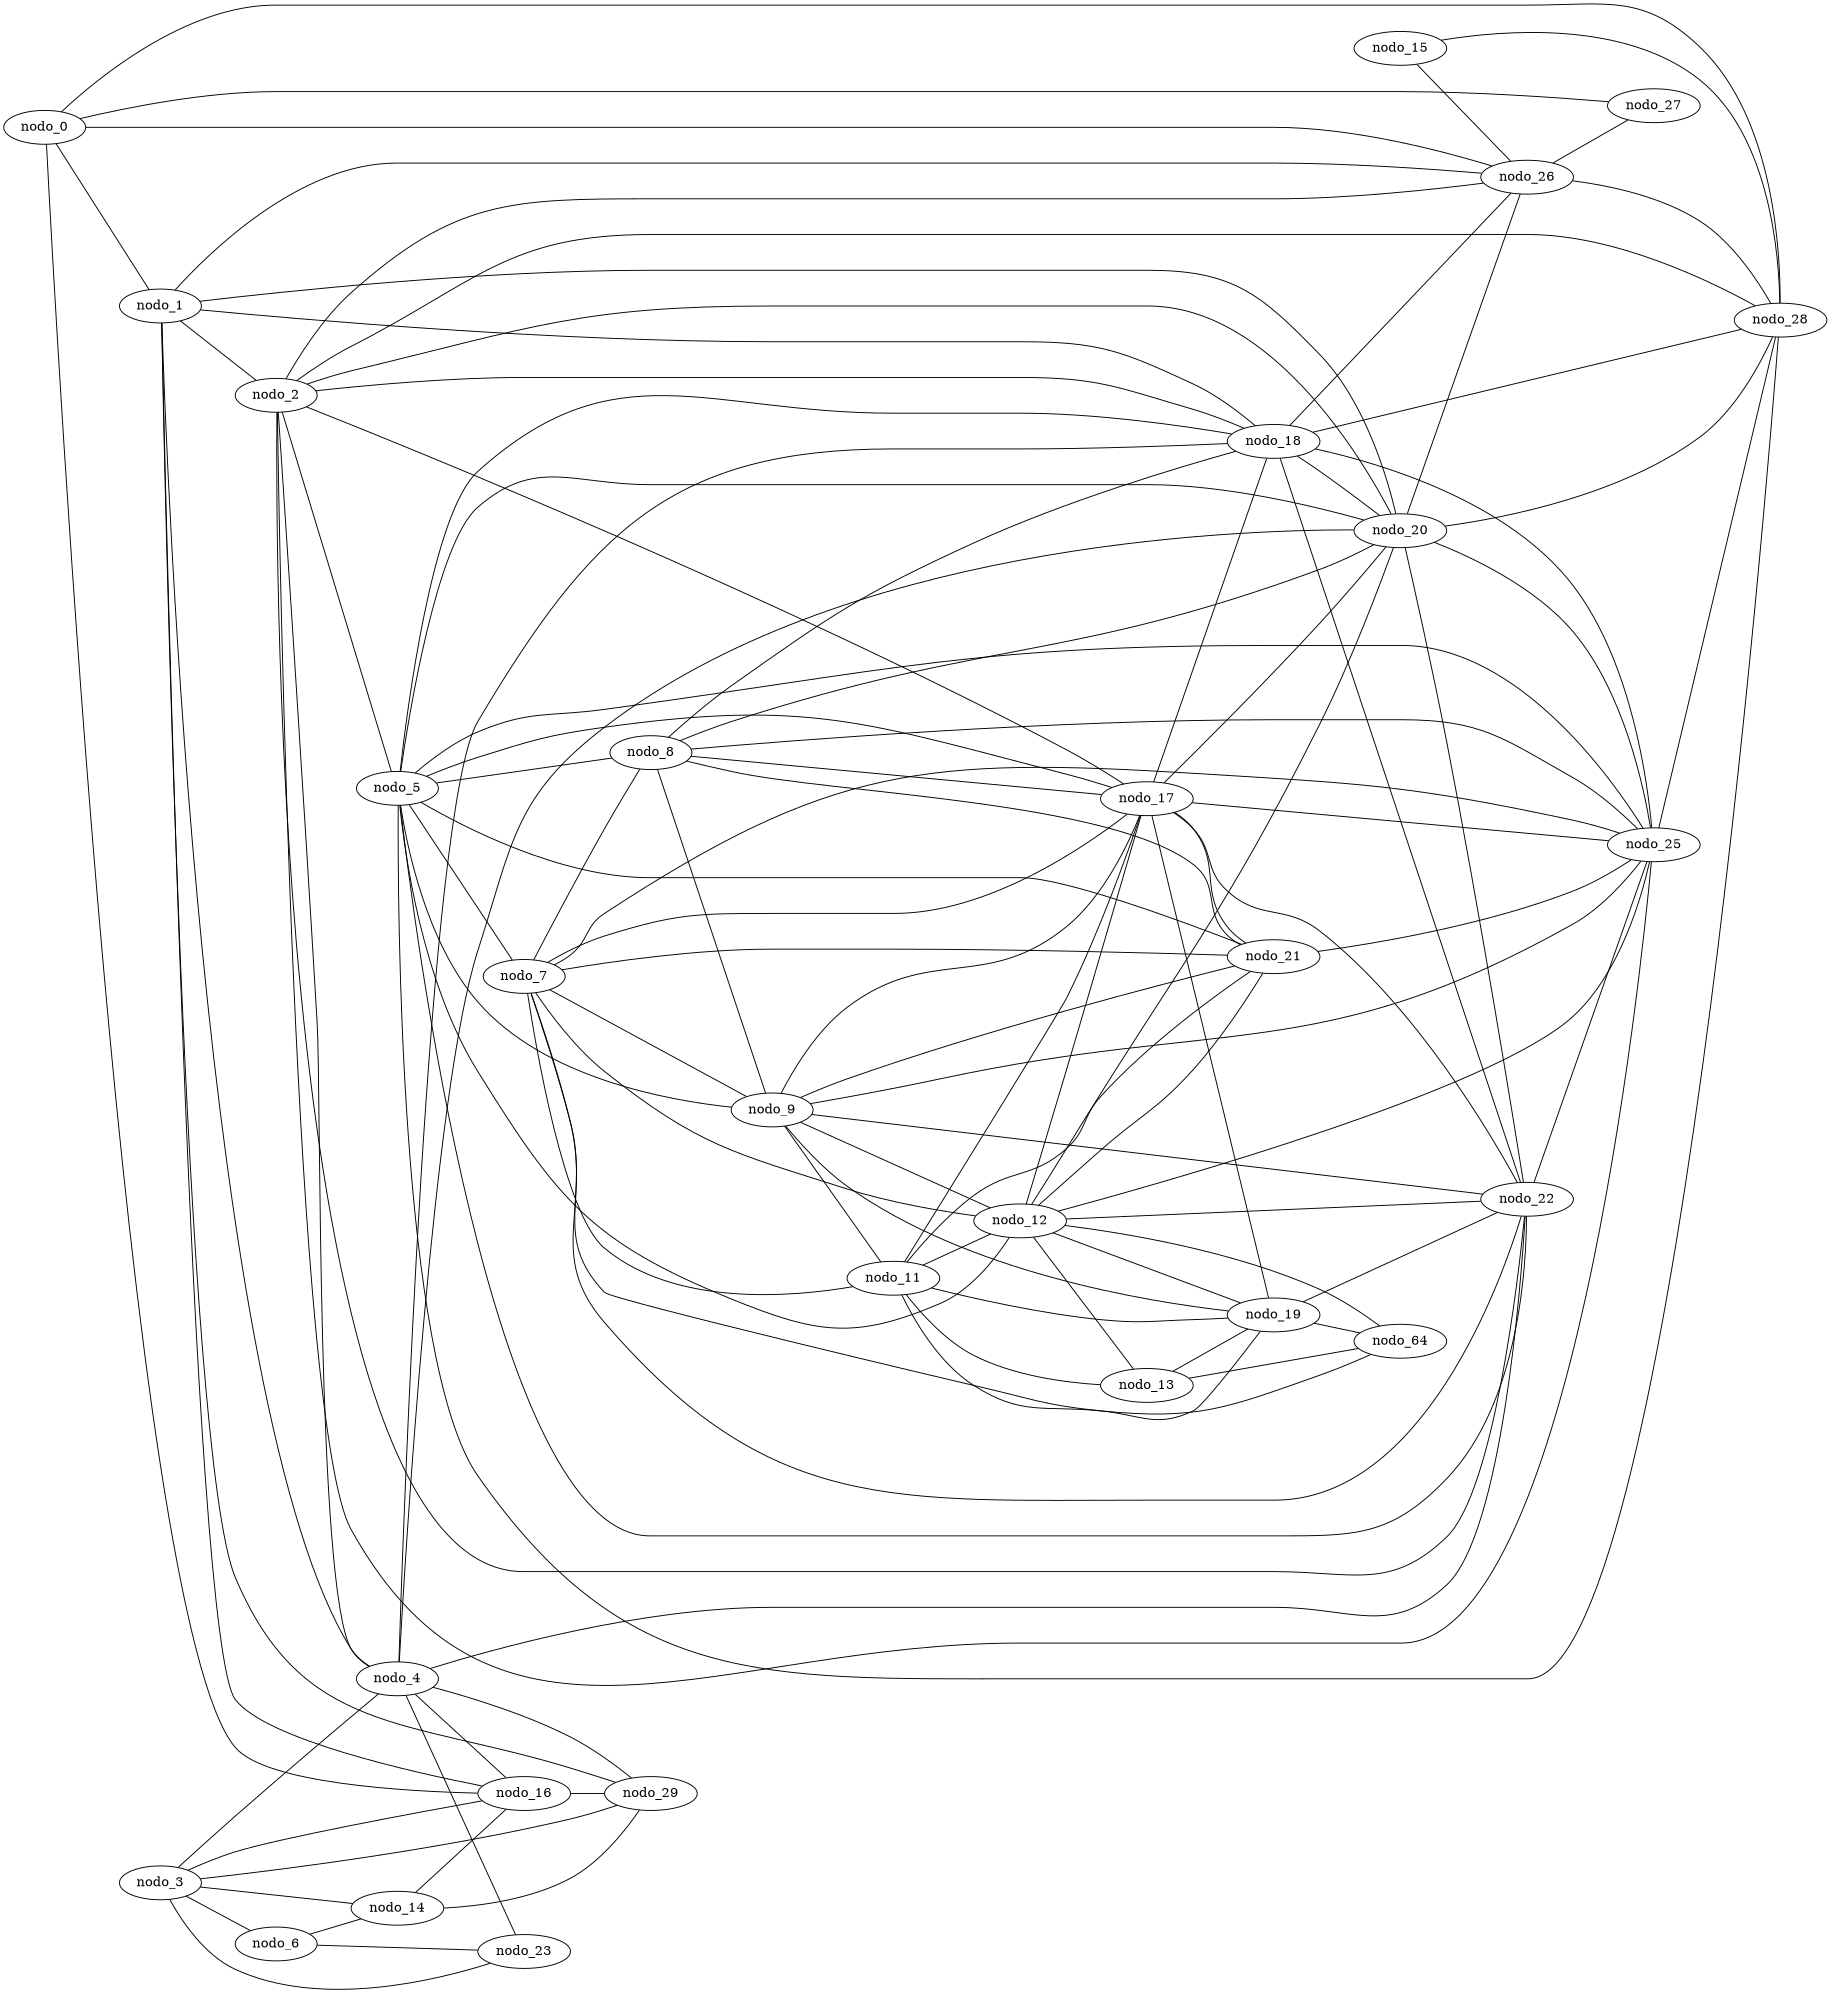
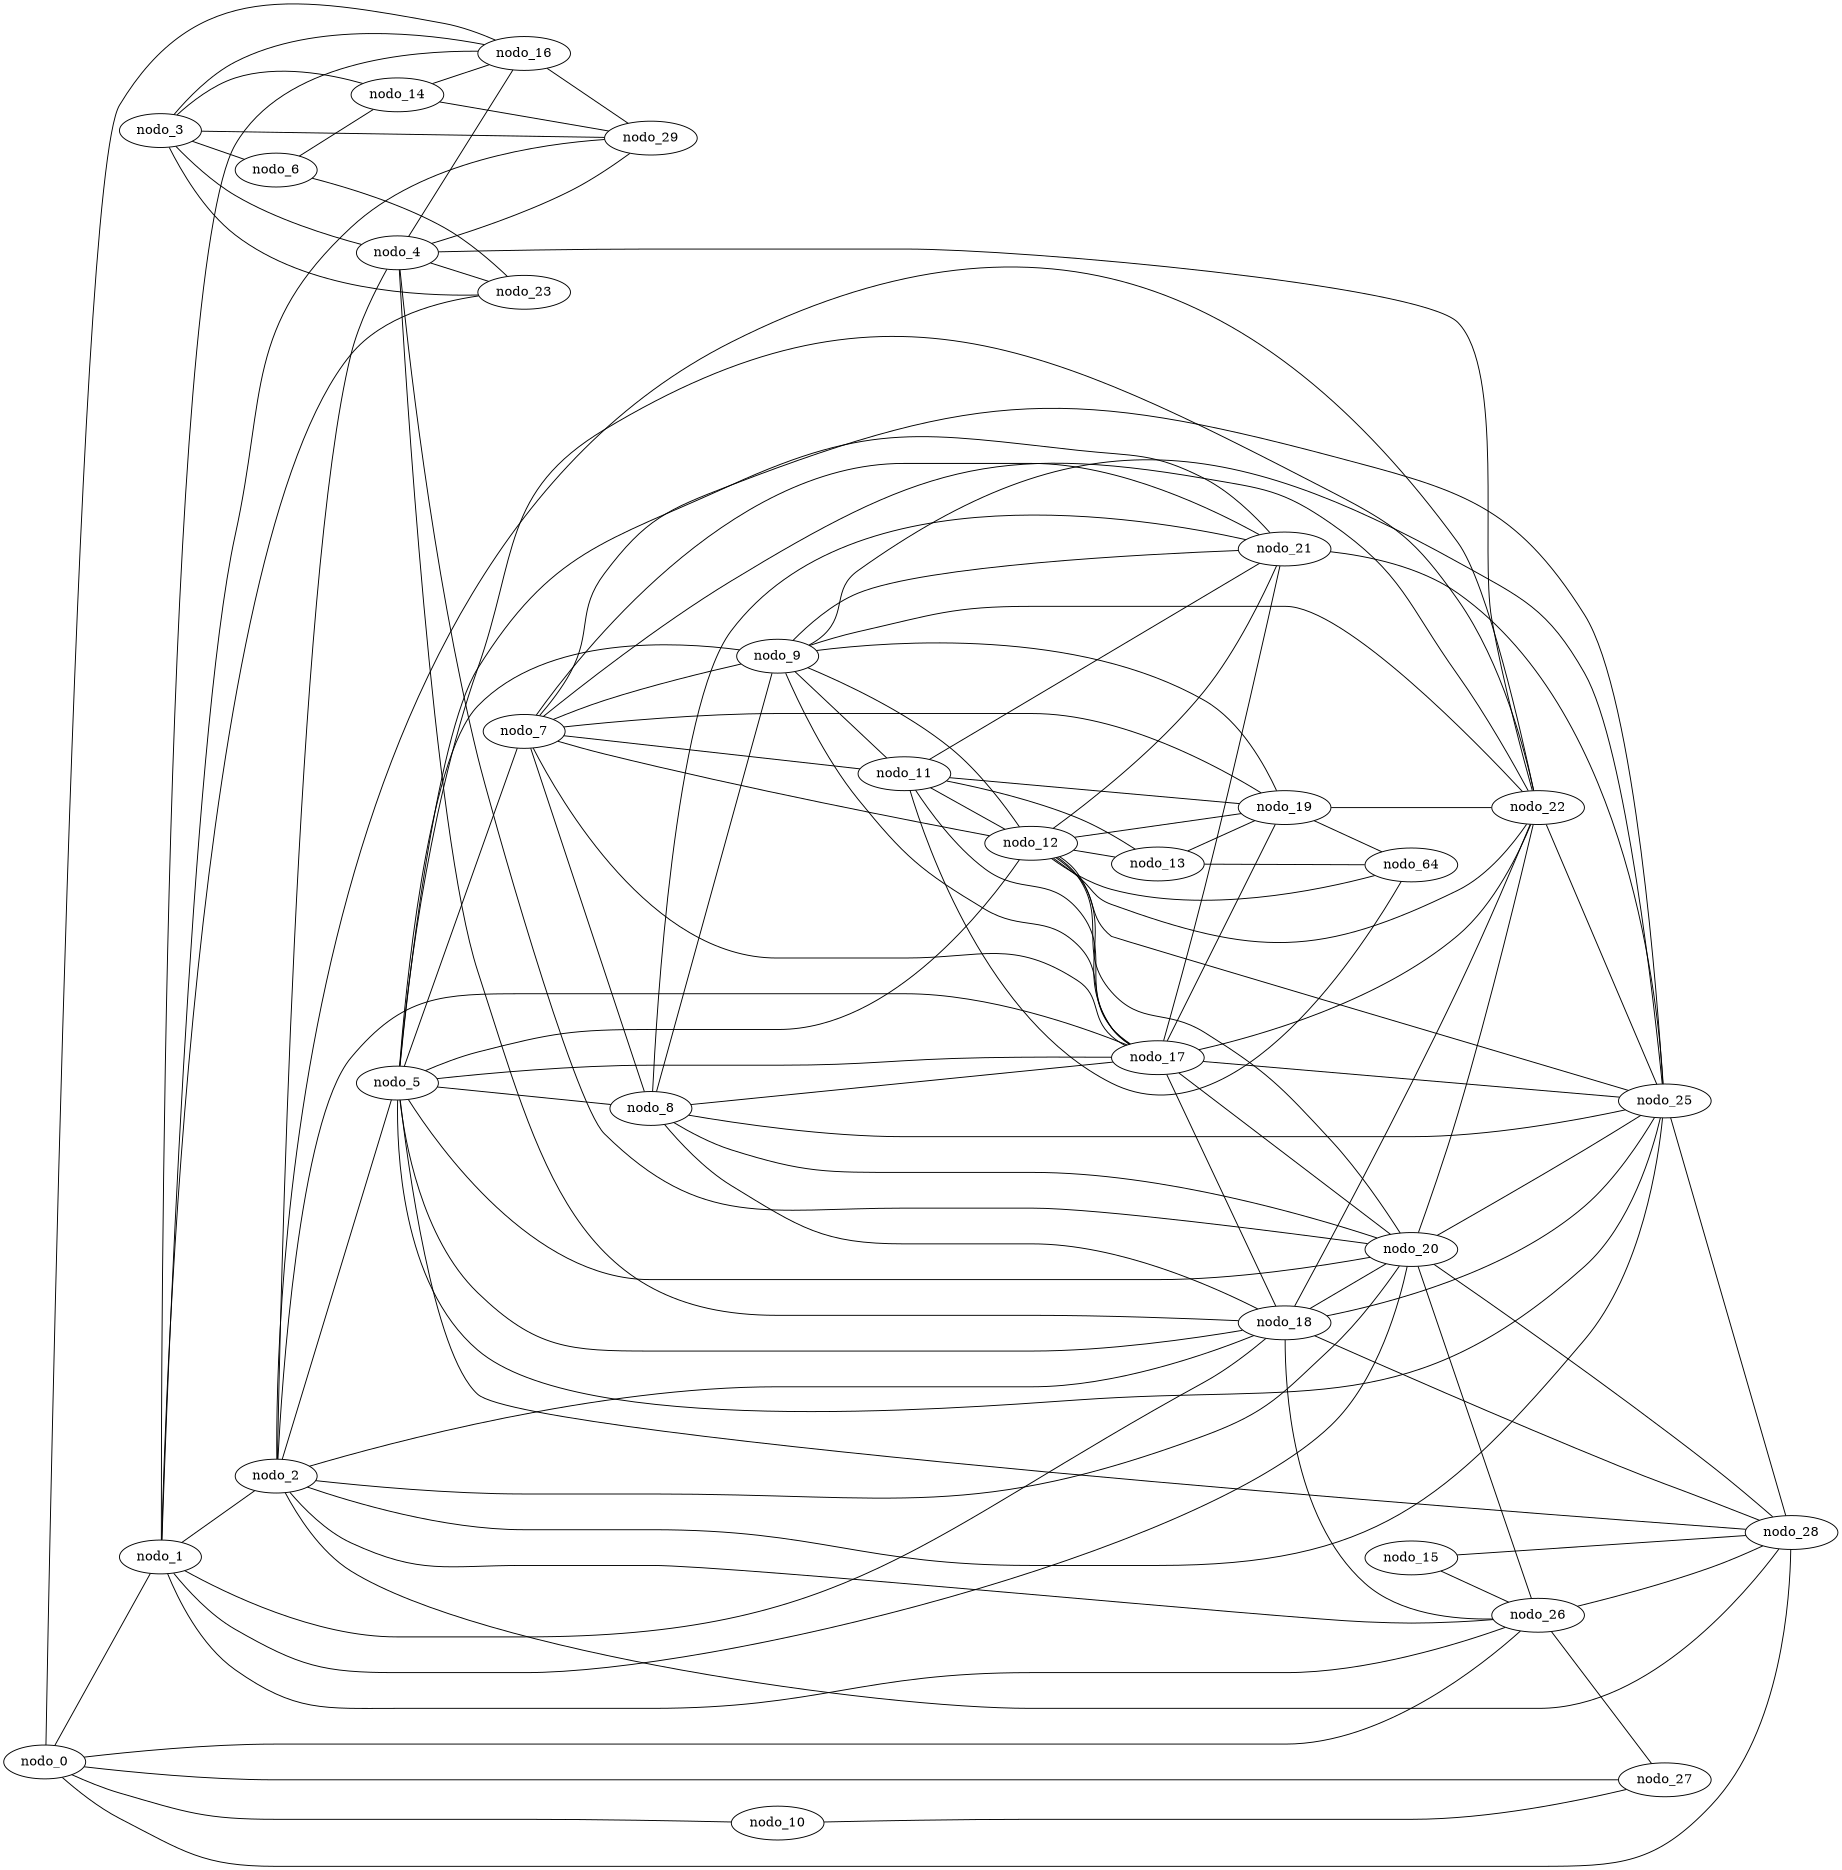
  graph {
    rankdir=LR
    nodo_1
    nodo_29
    nodo_26
    nodo_4
    nodo_16
    nodo_18
    nodo_20
    nodo_2
    nodo_28
    nodo_27
    nodo_22
    nodo_23
    nodo_25
    nodo_17
    nodo_5
    nodo_14
    n17 [label=nodo_64]
    nodo_11
    nodo_21
    nodo_19
    nodo_12
    nodo_13
    nodo_9
    nodo_3
    nodo_6
    nodo_7
    nodo_8
    nodo_0
+   nodo_10
    nodo_15
    nodo_1 -- nodo_29
    nodo_1 -- nodo_26
-   nodo_1 -- nodo_4
+   nodo_1 -- nodo_23
    nodo_1 -- nodo_16
    nodo_1 -- nodo_18
    nodo_1 -- nodo_20
    nodo_1 -- nodo_2
    nodo_26 -- nodo_28
    nodo_26 -- nodo_27
    nodo_4 -- nodo_29
    nodo_4 -- nodo_16
    nodo_4 -- nodo_18
    nodo_4 -- nodo_20
    nodo_4 -- nodo_22
    nodo_4 -- nodo_23
    nodo_16 -- nodo_29
    nodo_18 -- nodo_26
    nodo_18 -- nodo_20
    nodo_18 -- nodo_28
    nodo_18 -- nodo_22
    nodo_18 -- nodo_25
    nodo_20 -- nodo_26
    nodo_20 -- nodo_28
    nodo_20 -- nodo_22
    nodo_20 -- nodo_25
    nodo_2 -- nodo_26
    nodo_2 -- nodo_4
    nodo_2 -- nodo_18
    nodo_2 -- nodo_20
    nodo_2 -- nodo_28
    nodo_2 -- nodo_22
    nodo_2 -- nodo_25
    nodo_2 -- nodo_17
    nodo_2 -- nodo_5
    nodo_22 -- nodo_25
    nodo_25 -- nodo_28
    nodo_17 -- nodo_18
    nodo_17 -- nodo_20
    nodo_17 -- nodo_22
    nodo_17 -- nodo_25
    nodo_17 -- nodo_21
    nodo_17 -- nodo_19
    nodo_5 -- nodo_18
    nodo_5 -- nodo_20
    nodo_5 -- nodo_28
    nodo_5 -- nodo_22
    nodo_5 -- nodo_25
    nodo_5 -- nodo_17
    nodo_5 -- nodo_21
    nodo_5 -- nodo_12
    nodo_5 -- nodo_9
    nodo_5 -- nodo_7
    nodo_5 -- nodo_8
    nodo_14 -- nodo_29
    nodo_14 -- nodo_16
    nodo_11 -- nodo_17
    nodo_11 -- n17
    nodo_11 -- nodo_21
    nodo_11 -- nodo_19
    nodo_11 -- nodo_12
    nodo_11 -- nodo_13
    nodo_21 -- nodo_25
    nodo_19 -- nodo_22
    nodo_19 -- n17
    nodo_12 -- nodo_20
    nodo_12 -- nodo_22
    nodo_12 -- nodo_25
    nodo_12 -- nodo_17
    nodo_12 -- n17
    nodo_12 -- nodo_21
    nodo_12 -- nodo_19
    nodo_12 -- nodo_13
    nodo_13 -- n17
    nodo_13 -- nodo_19
    nodo_9 -- nodo_22
    nodo_9 -- nodo_25
    nodo_9 -- nodo_17
    nodo_9 -- nodo_11
    nodo_9 -- nodo_21
    nodo_9 -- nodo_19
    nodo_9 -- nodo_12
    nodo_3 -- nodo_29
    nodo_3 -- nodo_4
    nodo_3 -- nodo_16
    nodo_3 -- nodo_23
    nodo_3 -- nodo_14
    nodo_3 -- nodo_6
    nodo_6 -- nodo_23
    nodo_6 -- nodo_14
    nodo_7 -- nodo_22
    nodo_7 -- nodo_25
    nodo_7 -- nodo_17
    nodo_7 -- nodo_11
    nodo_7 -- nodo_21
    nodo_7 -- nodo_19
    nodo_7 -- nodo_12
    nodo_7 -- nodo_9
    nodo_7 -- nodo_8
    nodo_8 -- nodo_18
    nodo_8 -- nodo_20
    nodo_8 -- nodo_25
    nodo_8 -- nodo_17
    nodo_8 -- nodo_21
    nodo_8 -- nodo_9
    nodo_0 -- nodo_1
    nodo_0 -- nodo_26
    nodo_0 -- nodo_16
    nodo_0 -- nodo_28
    nodo_0 -- nodo_27
+   nodo_0 -- nodo_10
+   nodo_10 -- nodo_27
    nodo_15 -- nodo_26
    nodo_15 -- nodo_28
  }
